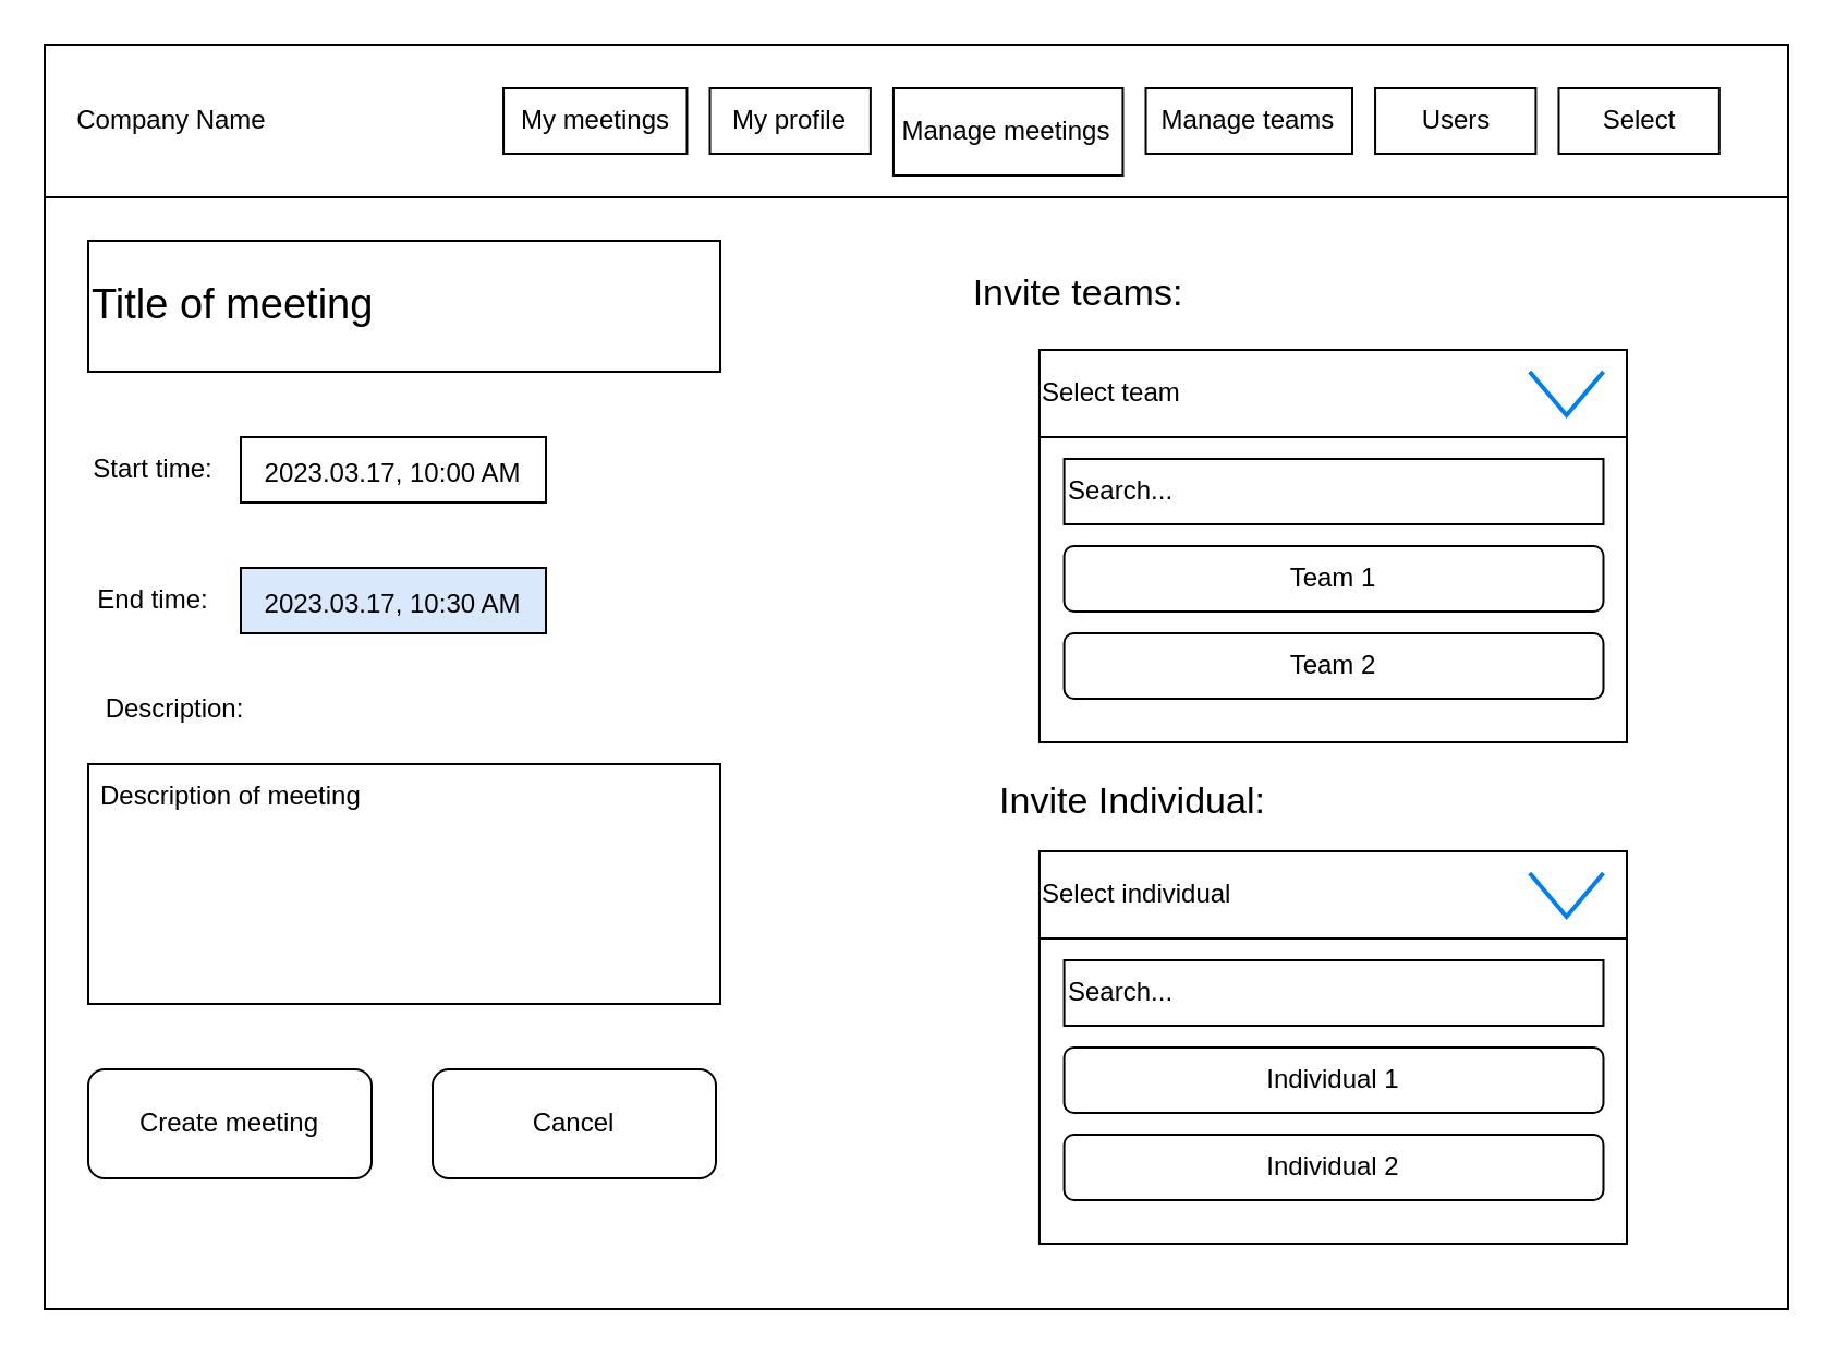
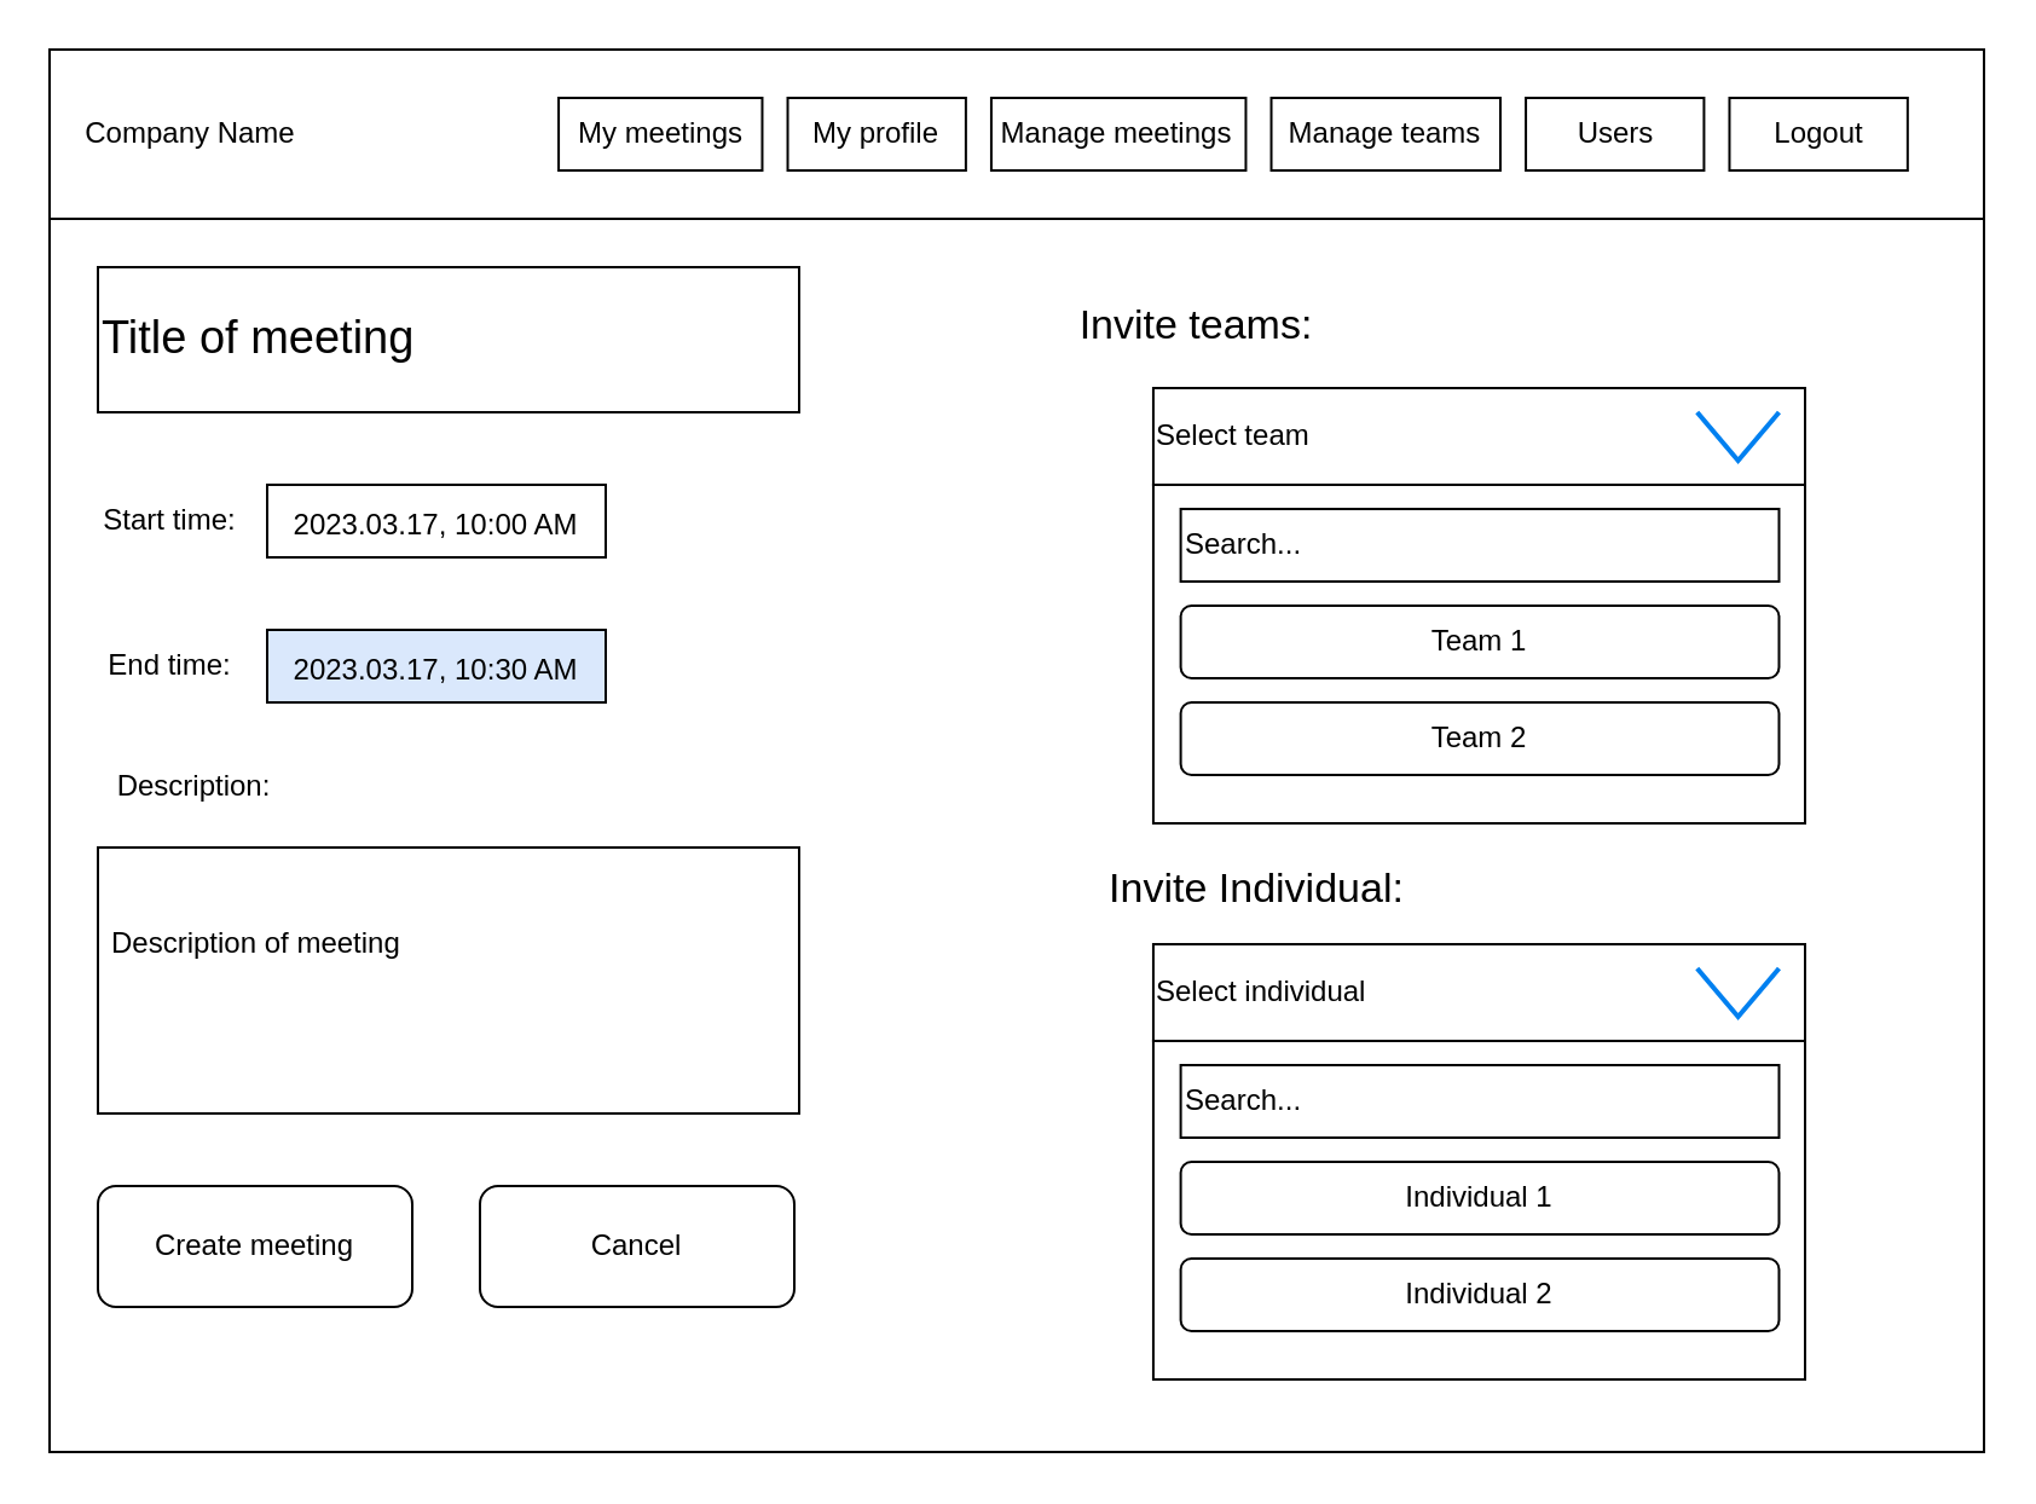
  <mxCell id="0" />
  <mxCell id="1" parent="0" />
  <mxCell id="2" value="" style="rounded=0;whiteSpace=wrap;html=1;" vertex="1" parent="1"><mxGeometry x="20" y="20" width="800" height="580" as="geometry" /></mxCell>
  <mxCell id="3" value="" style="rounded=0;whiteSpace=wrap;html=1;" vertex="1" parent="1"><mxGeometry x="20" y="20" width="800" height="70" as="geometry" /></mxCell>
  <mxCell id="4" value="Company Name" style="text;html=1;strokeColor=none;fillColor=none;align=center;verticalAlign=middle;whiteSpace=wrap;rounded=0;" vertex="1" parent="1"><mxGeometry x="30.526" y="40" width="94.737" height="30" as="geometry" /></mxCell>
- <mxCell id="5" value="Select" style="rounded=0;whiteSpace=wrap;html=1;" vertex="1" parent="1"><mxGeometry x="714.737" y="40" width="73.684" height="30" as="geometry" /></mxCell>
+ <mxCell id="5" value="Logout" style="rounded=0;whiteSpace=wrap;html=1;" vertex="1" parent="1"><mxGeometry x="714.737" y="40" width="73.684" height="30" as="geometry" /></mxCell>
  <mxCell id="6" value="Users" style="rounded=0;whiteSpace=wrap;html=1;" vertex="1" parent="1"><mxGeometry x="630.526" y="40" width="73.684" height="30" as="geometry" /></mxCell>
  <mxCell id="7" value="Manage teams" style="rounded=0;whiteSpace=wrap;html=1;" vertex="1" parent="1"><mxGeometry x="525.263" y="40" width="94.737" height="30" as="geometry" /></mxCell>
- <mxCell id="8" value="Manage meetings" style="rounded=0;whiteSpace=wrap;html=1;" vertex="1" parent="1"><mxGeometry x="409.474" y="40" width="105.263" height="40" as="geometry" /></mxCell>
+ <mxCell id="8" value="Manage meetings" style="rounded=0;whiteSpace=wrap;html=1;" vertex="1" parent="1"><mxGeometry x="409.474" y="40" width="105.263" height="30" as="geometry" /></mxCell>
  <mxCell id="9" value="My profile" style="rounded=0;whiteSpace=wrap;html=1;" vertex="1" parent="1"><mxGeometry x="325.263" y="40" width="73.684" height="30" as="geometry" /></mxCell>
  <mxCell id="10" value="My meetings" style="rounded=0;whiteSpace=wrap;html=1;" vertex="1" parent="1"><mxGeometry x="230.526" y="40" width="84.211" height="30" as="geometry" /></mxCell>
  <mxCell id="11" value="&lt;font style=&quot;font-size: 19px;&quot;&gt;Title of meeting&lt;/font&gt;" style="rounded=0;whiteSpace=wrap;html=1;align=left;" vertex="1" parent="1"><mxGeometry x="40" y="110" width="290" height="60" as="geometry" /></mxCell>
  <mxCell id="12" value="Start time:" style="text;html=1;strokeColor=none;fillColor=none;align=center;verticalAlign=middle;whiteSpace=wrap;rounded=0;" vertex="1" parent="1"><mxGeometry x="40" y="200" width="60" height="30" as="geometry" /></mxCell>
  <mxCell id="13" value="End time:" style="text;html=1;strokeColor=none;fillColor=none;align=center;verticalAlign=middle;whiteSpace=wrap;rounded=0;" vertex="1" parent="1"><mxGeometry x="40" y="260" width="60" height="30" as="geometry" /></mxCell>
  <mxCell id="14" value="Description:" style="text;html=1;strokeColor=none;fillColor=none;align=center;verticalAlign=middle;whiteSpace=wrap;rounded=0;" vertex="1" parent="1"><mxGeometry x="40" y="310" width="80" height="30" as="geometry" /></mxCell>
  <mxCell id="15" value="&lt;font style=&quot;font-size: 12px;&quot;&gt;2023.03.17, 10:00 AM&lt;/font&gt;" style="rounded=0;whiteSpace=wrap;html=1;fontSize=19;" vertex="1" parent="1"><mxGeometry x="110" y="200" width="140" height="30" as="geometry" /></mxCell>
  <mxCell id="16" value="&lt;font style=&quot;font-size: 12px;&quot;&gt;2023.03.17, 10:30 AM&lt;/font&gt;" style="rounded=0;whiteSpace=wrap;html=1;fontSize=19;fillColor=#dae8fc;" vertex="1" parent="1"><mxGeometry x="110" y="260" width="140" height="30" as="geometry" /></mxCell>
  <mxCell id="17" value="" style="rounded=0;whiteSpace=wrap;html=1;fontSize=12;align=left;labelPosition=center;verticalLabelPosition=middle;verticalAlign=middle;" vertex="1" parent="1"><mxGeometry x="40" y="350" width="290" height="110" as="geometry" /></mxCell>
- <mxCell id="18" value="Description of meeting" style="text;html=1;strokeColor=none;fillColor=none;align=left;verticalAlign=middle;whiteSpace=wrap;rounded=0;fontSize=12;" vertex="1" parent="1"><mxGeometry x="44" y="350" width="160" height="30" as="geometry" /></mxCell>
+ <mxCell id="18" value="Description of meeting" style="text;html=1;strokeColor=none;fillColor=none;align=left;verticalAlign=middle;whiteSpace=wrap;rounded=0;fontSize=12;" vertex="1" parent="1"><mxGeometry x="44" y="375" width="160" height="30" as="geometry" /></mxCell>
  <mxCell id="19" value="Create meeting" style="rounded=1;whiteSpace=wrap;html=1;fontSize=12;" vertex="1" parent="1"><mxGeometry x="40" y="490" width="130" height="50" as="geometry" /></mxCell>
  <mxCell id="20" value="Cancel" style="rounded=1;whiteSpace=wrap;html=1;fontSize=12;" vertex="1" parent="1"><mxGeometry x="198" y="490" width="130" height="50" as="geometry" /></mxCell>
  <mxCell id="21" value="Invite teams:" style="text;html=1;strokeColor=none;fillColor=none;align=center;verticalAlign=middle;whiteSpace=wrap;rounded=0;fontSize=17;" vertex="1" parent="1"><mxGeometry x="444" y="120" width="101.05" height="30" as="geometry" /></mxCell>
  <mxCell id="22" value="" style="rounded=0;whiteSpace=wrap;html=1;fontSize=12;" vertex="1" parent="1"><mxGeometry x="610" y="160" width="50" height="40" as="geometry" /></mxCell>
  <mxCell id="23" value="" style="group" vertex="1" connectable="0" parent="1"><mxGeometry x="476.47" y="160" width="269.53" height="180" as="geometry" /></mxCell>
  <mxCell id="24" value="Select team" style="rounded=0;whiteSpace=wrap;html=1;fontSize=12;align=left;" vertex="1" parent="23"><mxGeometry width="269.53" height="40" as="geometry" /></mxCell>
  <mxCell id="25" value="" style="html=1;verticalLabelPosition=bottom;labelBackgroundColor=#ffffff;verticalAlign=top;shadow=0;dashed=0;strokeWidth=2;shape=mxgraph.ios7.misc.down;strokeColor=#0080f0;fontSize=12;" vertex="1" parent="23"><mxGeometry x="224.915" y="10" width="33.857" height="20" as="geometry" /></mxCell>
  <mxCell id="26" value="" style="rounded=0;whiteSpace=wrap;html=1;fontSize=12;" vertex="1" parent="23"><mxGeometry y="40" width="269.53" height="140" as="geometry" /></mxCell>
  <mxCell id="27" value="Search..." style="rounded=0;whiteSpace=wrap;html=1;fontSize=12;align=left;" vertex="1" parent="23"><mxGeometry x="11.329" y="50" width="247.443" height="30" as="geometry" /></mxCell>
  <mxCell id="28" value="Team 1" style="rounded=1;whiteSpace=wrap;html=1;fontSize=12;" vertex="1" parent="23"><mxGeometry x="11.329" y="90" width="247.443" height="30" as="geometry" /></mxCell>
  <mxCell id="29" value="Team 2" style="rounded=1;whiteSpace=wrap;html=1;fontSize=12;" vertex="1" parent="23"><mxGeometry x="11.329" y="130" width="247.443" height="30" as="geometry" /></mxCell>
  <mxCell id="30" value="Invite Individual:" style="text;html=1;strokeColor=none;fillColor=none;align=center;verticalAlign=middle;whiteSpace=wrap;rounded=0;fontSize=17;" vertex="1" parent="1"><mxGeometry x="448.95" y="353" width="141.05" height="30" as="geometry" /></mxCell>
  <mxCell id="31" value="" style="group" vertex="1" connectable="0" parent="1"><mxGeometry x="476.47" y="390" width="269.53" height="180" as="geometry" /></mxCell>
  <mxCell id="32" value="Select individual" style="rounded=0;whiteSpace=wrap;html=1;fontSize=12;align=left;" vertex="1" parent="31"><mxGeometry width="269.53" height="40" as="geometry" /></mxCell>
  <mxCell id="33" value="" style="html=1;verticalLabelPosition=bottom;labelBackgroundColor=#ffffff;verticalAlign=top;shadow=0;dashed=0;strokeWidth=2;shape=mxgraph.ios7.misc.down;strokeColor=#0080f0;fontSize=12;" vertex="1" parent="31"><mxGeometry x="224.915" y="10" width="33.857" height="20" as="geometry" /></mxCell>
  <mxCell id="34" value="" style="rounded=0;whiteSpace=wrap;html=1;fontSize=12;" vertex="1" parent="31"><mxGeometry y="40" width="269.53" height="140" as="geometry" /></mxCell>
  <mxCell id="35" value="Search..." style="rounded=0;whiteSpace=wrap;html=1;fontSize=12;align=left;" vertex="1" parent="31"><mxGeometry x="11.329" y="50" width="247.443" height="30" as="geometry" /></mxCell>
  <mxCell id="36" value="Individual 1" style="rounded=1;whiteSpace=wrap;html=1;fontSize=12;" vertex="1" parent="31"><mxGeometry x="11.329" y="90" width="247.443" height="30" as="geometry" /></mxCell>
  <mxCell id="37" value="Individual 2" style="rounded=1;whiteSpace=wrap;html=1;fontSize=12;" vertex="1" parent="31"><mxGeometry x="11.329" y="130" width="247.443" height="30" as="geometry" /></mxCell>
